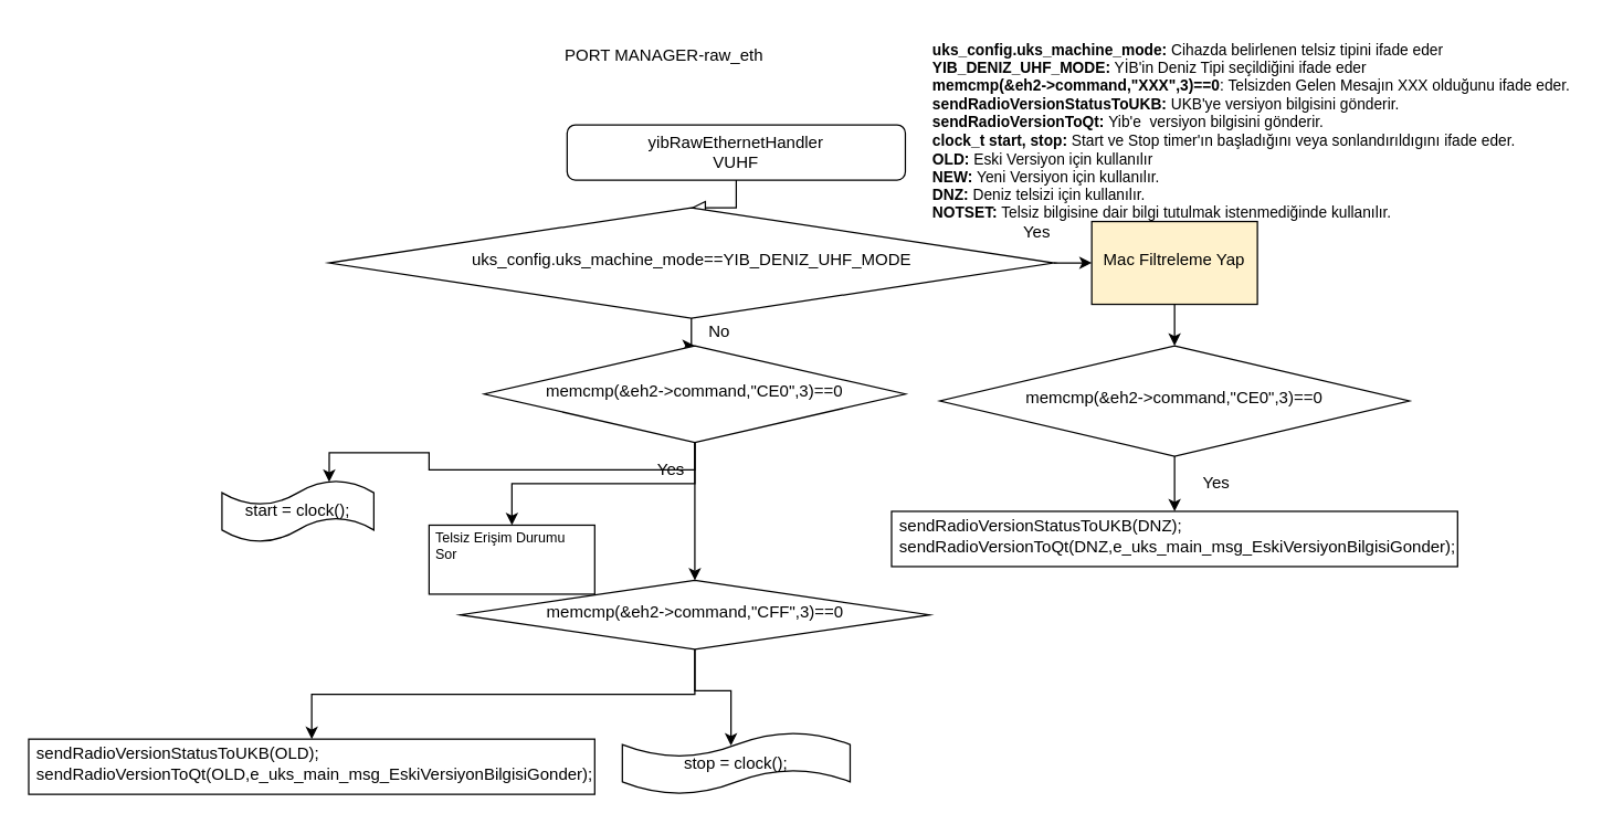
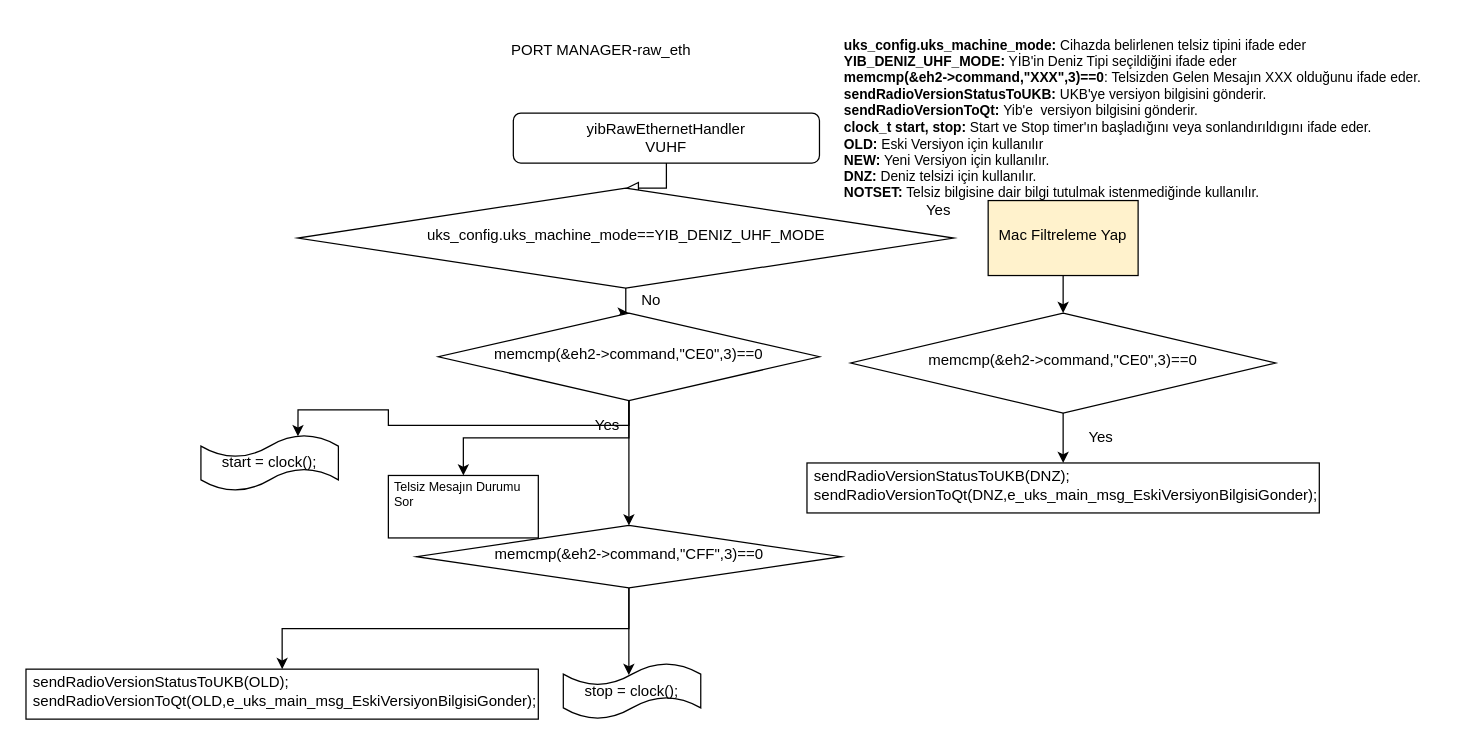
  <mxCell id="0" />
  <mxCell id="1" parent="0" />
  <mxCell id="2" value="" style="rounded=0;html=1;jettySize=auto;orthogonalLoop=1;fontSize=11;endArrow=block;endFill=0;endSize=8;strokeWidth=1;shadow=0;labelBackgroundColor=none;edgeStyle=orthogonalEdgeStyle;" parent="1" source="3" target="6" edge="1"><mxGeometry relative="1" as="geometry" /></mxCell>
  <mxCell id="3" value="yibRawEthernetHandler&lt;br&gt;VUHF" style="rounded=1;whiteSpace=wrap;html=1;fontSize=12;glass=0;strokeWidth=1;shadow=0;" parent="1" vertex="1"><mxGeometry x="410" y="90" width="245" height="40" as="geometry" /></mxCell>
- <mxCell id="4" value="" style="edgeStyle=orthogonalEdgeStyle;rounded=0;orthogonalLoop=1;jettySize=auto;html=1;" edge="1" parent="1" source="6" target="10"><mxGeometry relative="1" as="geometry" /></mxCell>
  <mxCell id="5" value="" style="edgeStyle=orthogonalEdgeStyle;rounded=0;orthogonalLoop=1;jettySize=auto;html=1;" edge="1" parent="1" source="6" target="19"><mxGeometry relative="1" as="geometry" /></mxCell>
  <mxCell id="6" value="&lt;div align=&quot;justify&quot;&gt;uks_config.uks_machine_mode==YIB_DENIZ_UHF_MODE &lt;font style=&quot;font-size: 7px&quot;&gt;&lt;br&gt;&lt;/font&gt;&lt;/div&gt;" style="rhombus;whiteSpace=wrap;html=1;shadow=0;fontFamily=Helvetica;fontSize=12;align=center;strokeWidth=1;spacing=6;spacingTop=-4;" parent="1" vertex="1"><mxGeometry x="237.5" y="150" width="525" height="80" as="geometry" /></mxCell>
  <mxCell id="7" value="PORT MANAGER-raw_eth" style="text;html=1;align=center;verticalAlign=middle;resizable=0;points=[];autosize=1;" vertex="1" parent="1"><mxGeometry x="400" y="30" width="160" height="20" as="geometry" /></mxCell>
  <mxCell id="8" value="&lt;div style=&quot;font-size: 11px&quot; align=&quot;left&quot;&gt;&lt;font style=&quot;font-size: 11px&quot;&gt;&lt;b&gt;uks_config.uks_machine_mode: &lt;/b&gt;Cihazda belirlenen telsiz tipini ifade eder&lt;/font&gt;&lt;/div&gt;&lt;div style=&quot;font-size: 11px&quot; align=&quot;left&quot;&gt;&lt;font style=&quot;font-size: 11px&quot;&gt;&lt;b&gt;YIB_DENIZ_UHF_MODE:&lt;/b&gt; YİB'in Deniz Tipi seçildiğini ifade eder&lt;br&gt;&lt;b&gt;memcmp(&amp;amp;eh2-&amp;gt;command,&quot;XXX&quot;,3)==0&lt;/b&gt;: Telsizden Gelen Mesajın XXX olduğunu ifade eder.&lt;br&gt;&lt;/font&gt;&lt;font style=&quot;font-size: 11px&quot;&gt;&lt;b&gt;sendRadioVersionStatusToUKB:&lt;/b&gt; UKB'ye versiyon bilgisini gönderir. &lt;br&gt;&lt;/font&gt;&lt;b&gt;&lt;font style=&quot;font-size: 11px&quot;&gt;sendRadioVersionToQt: &lt;/font&gt;&lt;/b&gt;&lt;font style=&quot;font-size: 11px&quot;&gt;Yib'e&amp;nbsp; versiyon bilgisini gönderir. &lt;/font&gt;&lt;b&gt;&lt;font style=&quot;font-size: 11px&quot;&gt;&lt;br&gt;clock_t start, stop: &lt;/font&gt;&lt;/b&gt;&lt;font style=&quot;font-size: 11px&quot;&gt;Start ve Stop timer'ın başladığını veya sonlandırıldıgını ifade eder.&lt;/font&gt;&lt;b&gt;&lt;font style=&quot;font-size: 11px&quot;&gt;&lt;br&gt;OLD: &lt;/font&gt;&lt;/b&gt;&lt;font style=&quot;font-size: 11px&quot;&gt;Eski Versiyon için kullanılır&lt;/font&gt;&lt;b&gt;&lt;font style=&quot;font-size: 11px&quot;&gt;&lt;br&gt;NEW: &lt;/font&gt;&lt;/b&gt;&lt;font style=&quot;font-size: 11px&quot;&gt;Yeni Versiyon için kullanılır.&lt;/font&gt;&lt;b&gt;&lt;font style=&quot;font-size: 11px&quot;&gt;&lt;br&gt;DNZ:&lt;/font&gt;&lt;/b&gt;&lt;font style=&quot;font-size: 11px&quot;&gt; Deniz telsizi için kullanılır.&lt;/font&gt;&lt;b&gt;&lt;font style=&quot;font-size: 11px&quot;&gt;&lt;br&gt;NOTSET:&lt;/font&gt;&lt;/b&gt;&lt;font style=&quot;font-size: 11px&quot;&gt; Telsiz bilgisine dair bilgi tutulmak istenmediğinde kullanılır. &lt;/font&gt;&lt;b&gt;&lt;font style=&quot;font-size: 11px&quot;&gt;&lt;br&gt;&lt;/font&gt;&lt;/b&gt;&lt;/div&gt;" style="text;html=1;align=left;verticalAlign=middle;resizable=0;points=[];autosize=1;" vertex="1" parent="1"><mxGeometry x="672.5" width="480" height="150" as="geometry" y="20" /></mxCell>
  <mxCell id="9" value="" style="edgeStyle=orthogonalEdgeStyle;rounded=0;orthogonalLoop=1;jettySize=auto;html=1;" edge="1" parent="1" source="10" target="13"><mxGeometry relative="1" as="geometry" /></mxCell>
  <mxCell id="10" value="Mac Filtreleme Yap" style="whiteSpace=wrap;html=1;shadow=0;strokeWidth=1;spacing=6;spacingTop=-4;fillColor=#fff2cc;" vertex="1" parent="1"><mxGeometry x="790" y="160" width="120" height="60" as="geometry" /></mxCell>
  <mxCell id="11" value="&lt;div&gt;Yes&lt;/div&gt;&lt;div&gt;&lt;br&gt;&lt;/div&gt;" style="text;html=1;align=center;verticalAlign=middle;resizable=0;points=[];autosize=1;" vertex="1" parent="1"><mxGeometry x="730" y="160" width="40" height="30" as="geometry" /></mxCell>
  <mxCell id="12" value="" style="edgeStyle=orthogonalEdgeStyle;rounded=0;orthogonalLoop=1;jettySize=auto;html=1;" edge="1" parent="1" source="13" target="14"><mxGeometry relative="1" as="geometry" /></mxCell>
  <mxCell id="13" value="memcmp(&amp;amp;eh2-&amp;gt;command,&quot;CE0&quot;,3)==0" style="rhombus;whiteSpace=wrap;html=1;shadow=0;strokeWidth=1;spacing=6;spacingTop=-4;" vertex="1" parent="1"><mxGeometry x="680" y="250" width="340" height="80" as="geometry" /></mxCell>
  <mxCell id="14" value="&lt;div align=&quot;left&quot;&gt;sendRadioVersionStatusToUKB(DNZ);&amp;nbsp;&amp;nbsp; &amp;nbsp;&amp;nbsp;&amp;nbsp;&amp;nbsp; &amp;nbsp;&amp;nbsp;&amp;nbsp; &amp;nbsp;&amp;nbsp;&amp;nbsp; &amp;nbsp;&amp;nbsp;&amp;nbsp; sendRadioVersionToQt(DNZ,e_uks_main_msg_EskiVersiyonBilgisiGonder);&lt;/div&gt;" style="whiteSpace=wrap;html=1;shadow=0;strokeWidth=1;spacing=6;spacingTop=-4;align=left;" vertex="1" parent="1"><mxGeometry x="645" y="370" width="410" height="40" as="geometry" /></mxCell>
  <mxCell id="15" value="Yes" style="text;html=1;align=center;verticalAlign=middle;resizable=0;points=[];autosize=1;" vertex="1" parent="1"><mxGeometry x="860" y="340" width="40" height="20" as="geometry" /></mxCell>
  <mxCell id="16" style="edgeStyle=orthogonalEdgeStyle;rounded=0;orthogonalLoop=1;jettySize=auto;html=1;" edge="1" parent="1" source="19" target="21"><mxGeometry relative="1" as="geometry" /></mxCell>
  <mxCell id="17" style="edgeStyle=orthogonalEdgeStyle;rounded=0;orthogonalLoop=1;jettySize=auto;html=1;" edge="1" parent="1" source="19" target="27"><mxGeometry relative="1" as="geometry" /></mxCell>
  <mxCell id="18" style="edgeStyle=orthogonalEdgeStyle;rounded=0;orthogonalLoop=1;jettySize=auto;html=1;exitX=0.5;exitY=1;exitDx=0;exitDy=0;entryX=0.706;entryY=0.025;entryDx=0;entryDy=0;entryPerimeter=0;" edge="1" parent="1" source="19" target="24"><mxGeometry relative="1" as="geometry" /></mxCell>
  <mxCell id="19" value="memcmp(&amp;amp;eh2-&amp;gt;command,&quot;CE0&quot;,3)==0" style="rhombus;whiteSpace=wrap;html=1;shadow=0;strokeWidth=1;spacing=6;spacingTop=-4;" vertex="1" parent="1"><mxGeometry x="350" y="250" width="305" height="70" as="geometry" /></mxCell>
  <mxCell id="20" value="No" style="text;html=1;align=center;verticalAlign=middle;resizable=0;points=[];autosize=1;" vertex="1" parent="1"><mxGeometry x="505" y="230" width="30" height="20" as="geometry" /></mxCell>
- <mxCell id="21" value="&lt;div style=&quot;font-size: 10px&quot; align=&quot;left&quot;&gt;Telsiz Erişim Durumu Sor&lt;/div&gt;&lt;div&gt;&lt;br&gt;&lt;/div&gt;" style="whiteSpace=wrap;html=1;shadow=0;strokeWidth=1;spacing=6;spacingTop=-4;" vertex="1" parent="1"><mxGeometry x="310" y="380" width="120" height="50" as="geometry" /></mxCell>
+ <mxCell id="21" value="&lt;div style=&quot;font-size: 10px&quot; align=&quot;left&quot;&gt;Telsiz Mesajın Durumu Sor&lt;/div&gt;&lt;div&gt;&lt;br&gt;&lt;/div&gt;" style="whiteSpace=wrap;html=1;shadow=0;strokeWidth=1;spacing=6;spacingTop=-4;" vertex="1" parent="1"><mxGeometry x="310" y="380" width="120" height="50" as="geometry" /></mxCell>
  <mxCell id="22" style="edgeStyle=orthogonalEdgeStyle;rounded=0;orthogonalLoop=1;jettySize=auto;html=1;exitX=0.5;exitY=1;exitDx=0;exitDy=0;" edge="1" parent="1" source="21" target="21"><mxGeometry relative="1" as="geometry" /></mxCell>
  <mxCell id="23" value="Yes" style="text;html=1;align=center;verticalAlign=middle;resizable=0;points=[];autosize=1;" vertex="1" parent="1"><mxGeometry x="465" y="330" width="40" height="20" as="geometry" /></mxCell>
  <mxCell id="24" value="start = clock();" style="shape=tape;whiteSpace=wrap;html=1;" vertex="1" parent="1"><mxGeometry x="160" y="347.5" width="110" height="45" as="geometry" /></mxCell>
  <mxCell id="25" style="edgeStyle=orthogonalEdgeStyle;rounded=0;orthogonalLoop=1;jettySize=auto;html=1;entryX=0.477;entryY=0.217;entryDx=0;entryDy=0;entryPerimeter=0;" edge="1" parent="1" source="27" target="28"><mxGeometry relative="1" as="geometry" /></mxCell>
  <mxCell id="26" style="edgeStyle=orthogonalEdgeStyle;rounded=0;orthogonalLoop=1;jettySize=auto;html=1;entryX=0.5;entryY=0;entryDx=0;entryDy=0;" edge="1" parent="1" source="27" target="29"><mxGeometry relative="1" as="geometry" /></mxCell>
  <mxCell id="27" value="memcmp(&amp;amp;eh2-&amp;gt;command,&quot;CFF&quot;,3)==0" style="rhombus;whiteSpace=wrap;html=1;shadow=0;strokeWidth=1;spacing=6;spacingTop=-4;" vertex="1" parent="1"><mxGeometry x="332.5" y="420" width="340" height="50" as="geometry" /></mxCell>
- <mxCell id="28" value="stop = clock();" style="shape=tape;whiteSpace=wrap;html=1;" vertex="1" parent="1"><mxGeometry x="450" y="530" width="165" height="45" as="geometry" /></mxCell>
+ <mxCell id="28" value="stop = clock();" style="shape=tape;whiteSpace=wrap;html=1;" vertex="1" parent="1"><mxGeometry x="450" y="530" width="110" height="45" as="geometry" /></mxCell>
  <mxCell id="29" value="&lt;div align=&quot;left&quot;&gt;sendRadioVersionStatusToUKB(OLD);&amp;nbsp;&amp;nbsp; &amp;nbsp;&amp;nbsp;&amp;nbsp;&amp;nbsp; &amp;nbsp;&amp;nbsp;&amp;nbsp; &amp;nbsp;&amp;nbsp;&amp;nbsp; &amp;nbsp;&amp;nbsp;&amp;nbsp; sendRadioVersionToQt(OLD,e_uks_main_msg_EskiVersiyonBilgisiGonder);&lt;/div&gt;" style="whiteSpace=wrap;html=1;shadow=0;strokeWidth=1;spacing=6;spacingTop=-4;align=left;" vertex="1" parent="1"><mxGeometry x="20" y="535" width="410" height="40" as="geometry" /></mxCell>
